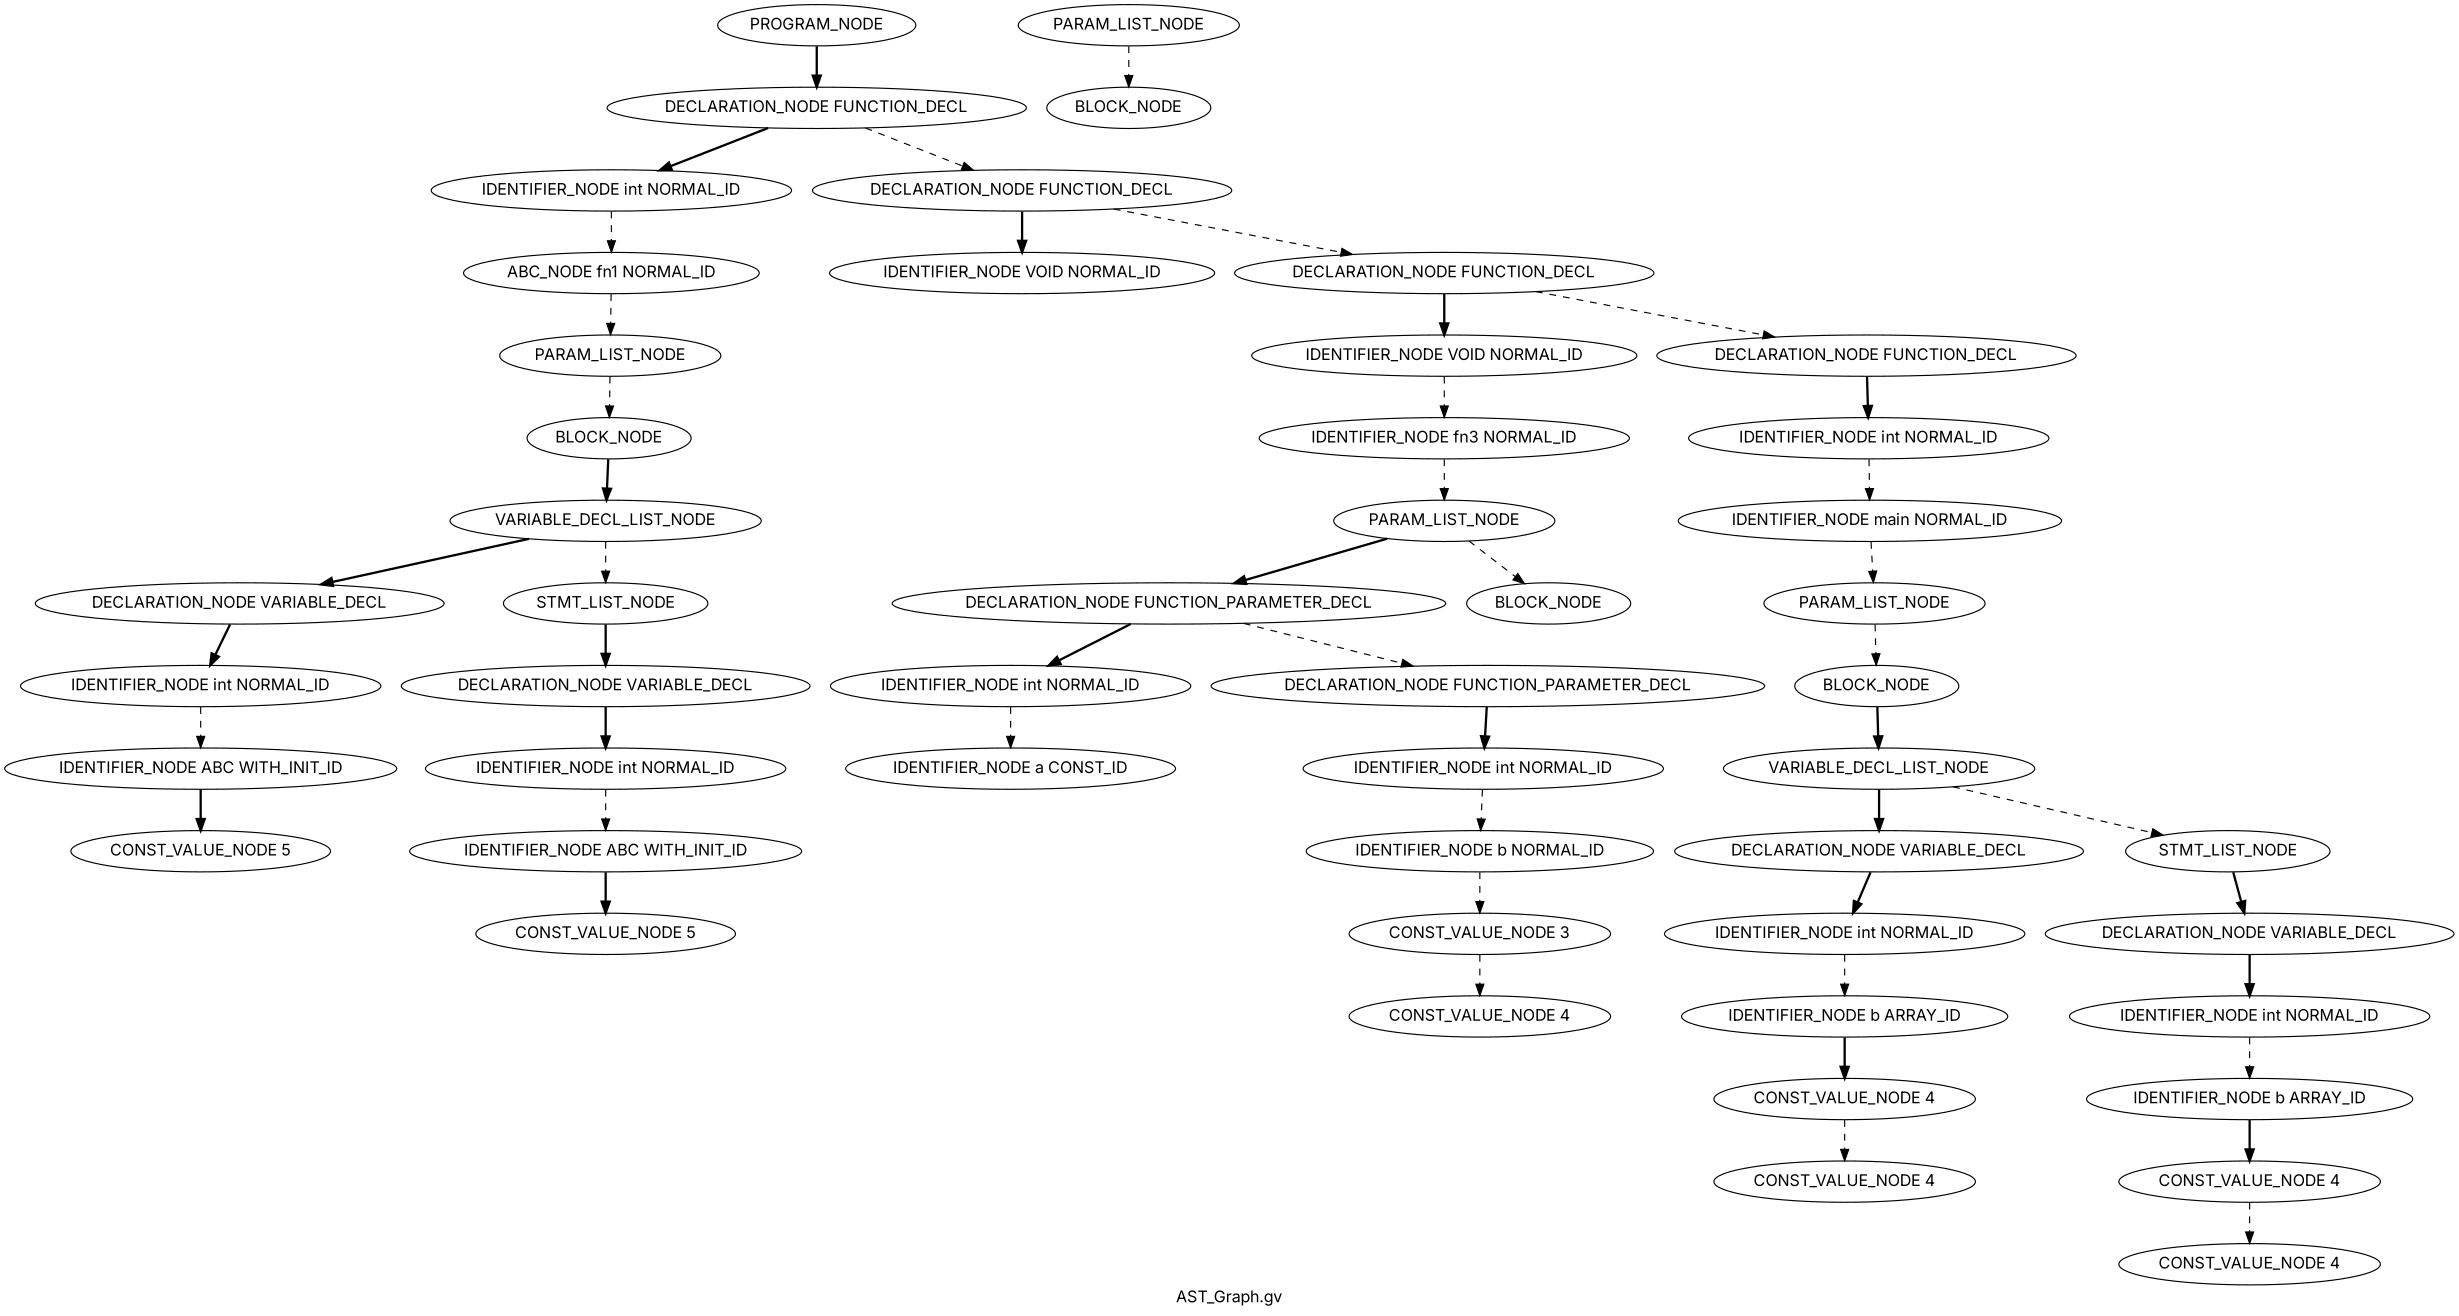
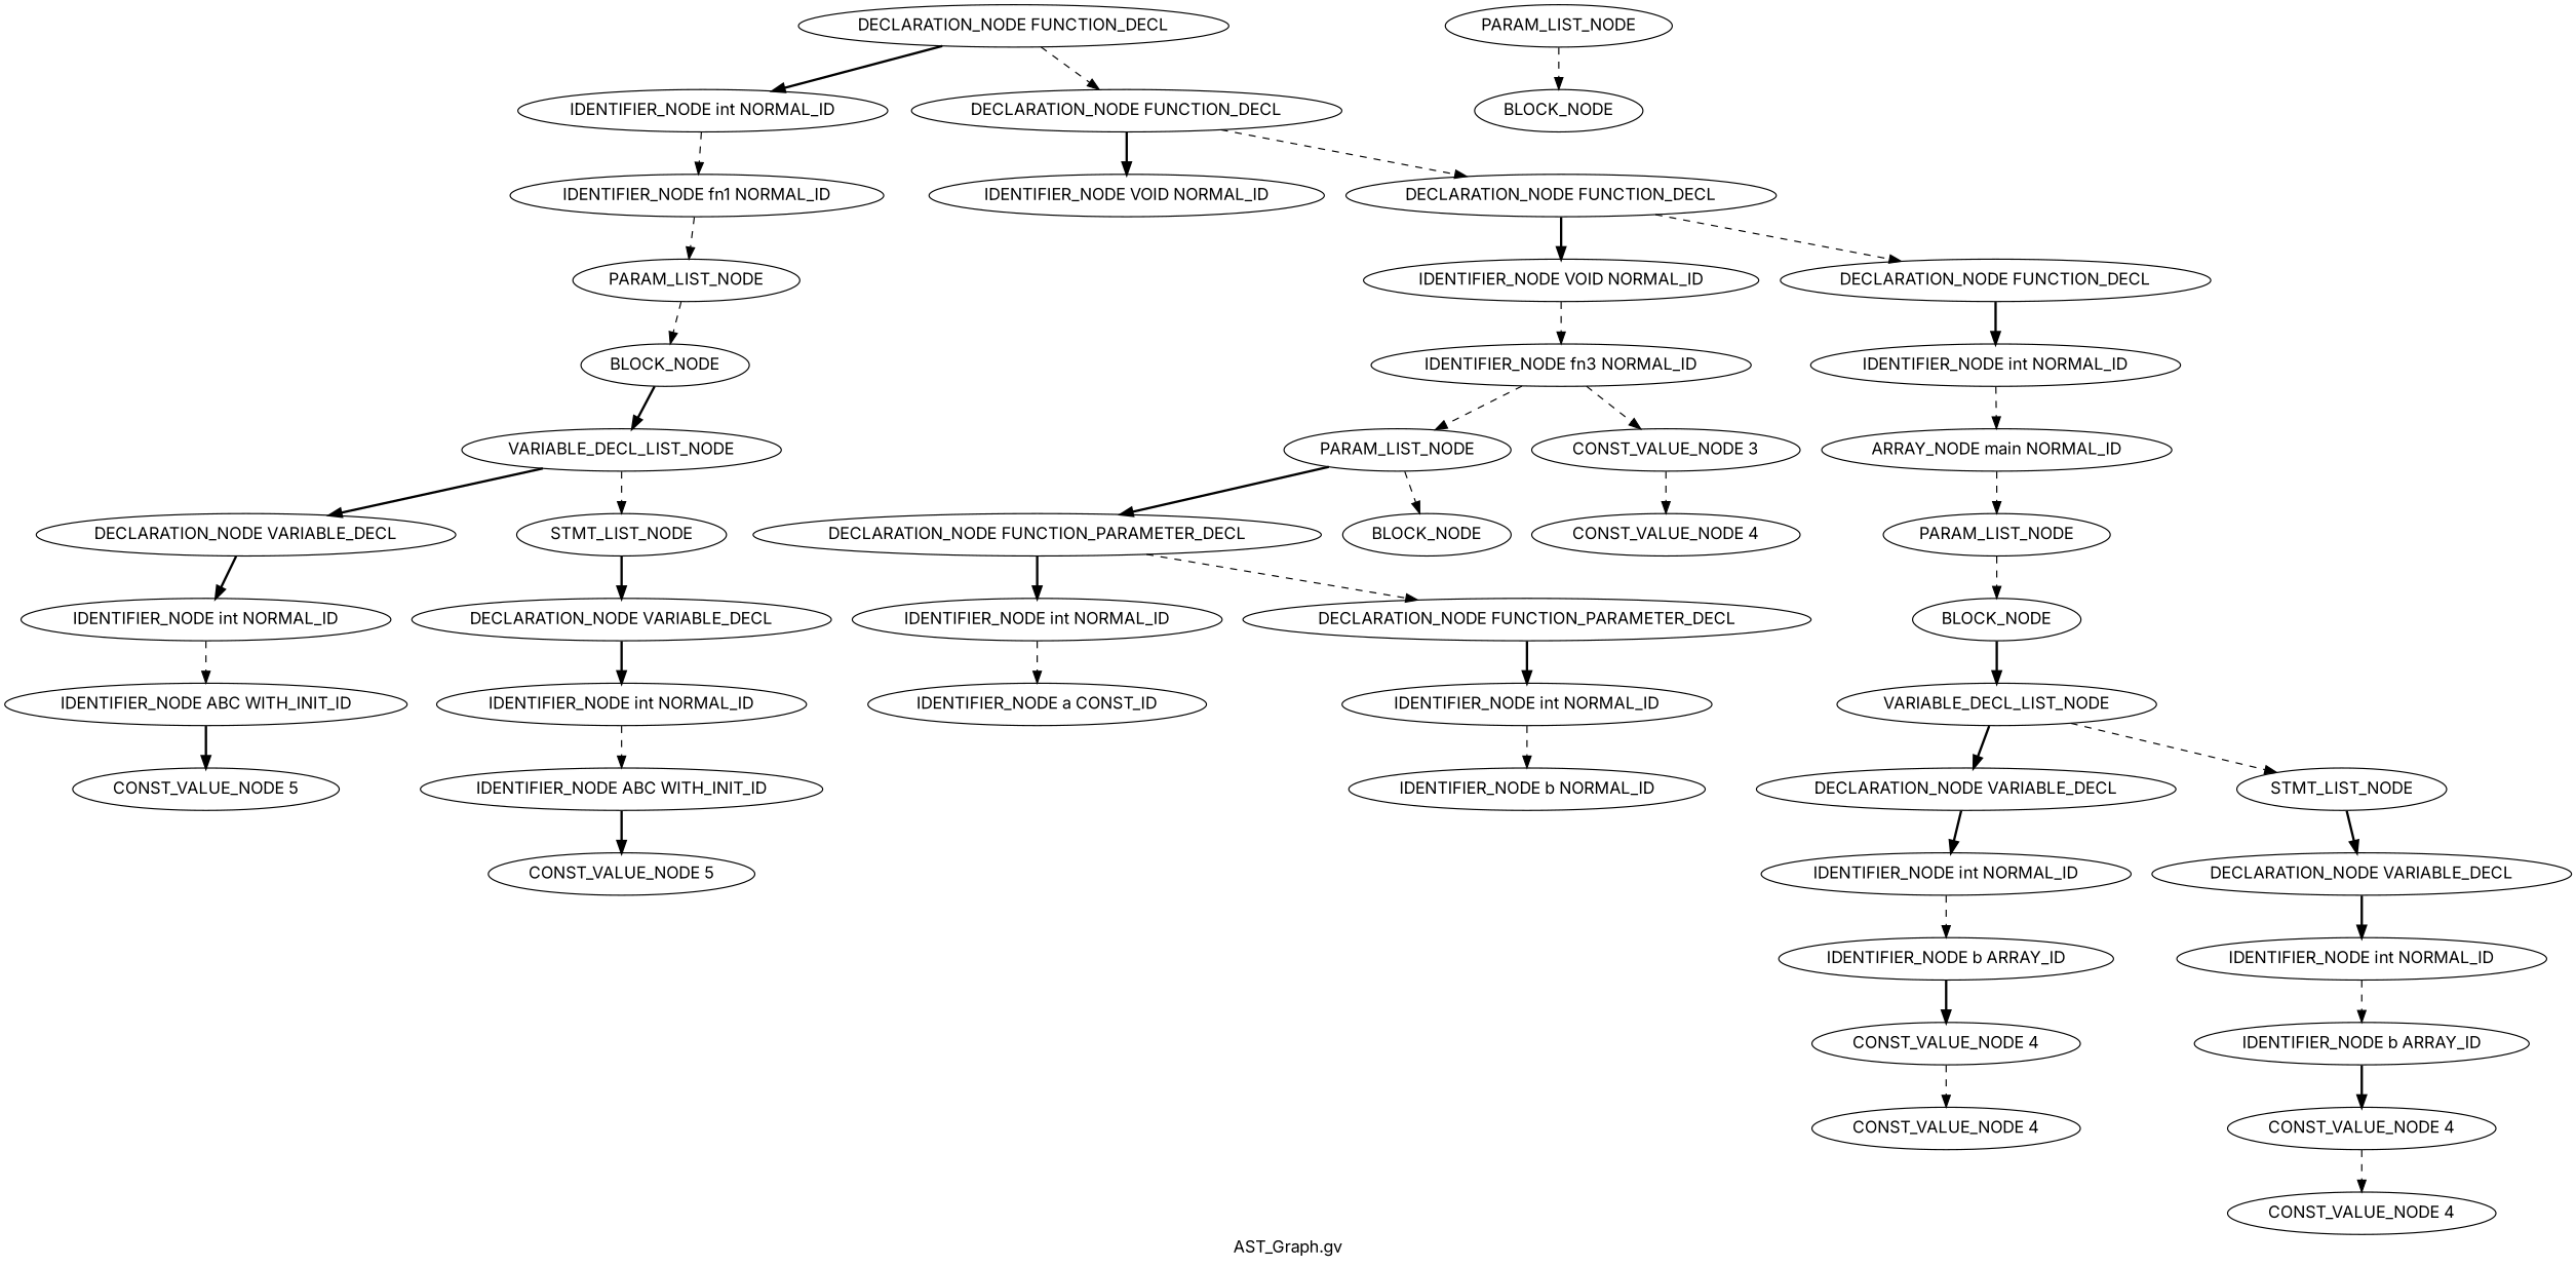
  digraph {
    fontname=Inter
    label="AST_Graph.gv"
    node [fontname=Inter]
    edge [fontname=Inter style=dashed]
-   n1 [label=PROGRAM_NODE]
    n2 [label="DECLARATION_NODE FUNCTION_DECL"]
    n3 [label="IDENTIFIER_NODE int NORMAL_ID"]
    n4 [label="DECLARATION_NODE FUNCTION_DECL"]
-   n5 [label="ABC_NODE fn1 NORMAL_ID"]
+   n5 [label="IDENTIFIER_NODE fn1 NORMAL_ID"]
    n6 [label="IDENTIFIER_NODE VOID NORMAL_ID"]
    n7 [label="DECLARATION_NODE FUNCTION_DECL"]
    n8 [label=PARAM_LIST_NODE]
    n9 [label=BLOCK_NODE]
    n10 [label=VARIABLE_DECL_LIST_NODE]
    n11 [label="DECLARATION_NODE VARIABLE_DECL"]
    n12 [label=STMT_LIST_NODE]
    n13 [label="IDENTIFIER_NODE int NORMAL_ID"]
    n14 [label="DECLARATION_NODE VARIABLE_DECL"]
    n15 [label="IDENTIFIER_NODE ABC WITH_INIT_ID"]
    n16 [label="CONST_VALUE_NODE 5"]
    n17 [label="IDENTIFIER_NODE int NORMAL_ID"]
    n18 [label="IDENTIFIER_NODE ABC WITH_INIT_ID"]
    n19 [label="CONST_VALUE_NODE 5"]
    n20 [label="IDENTIFIER_NODE VOID NORMAL_ID"]
    n21 [label="DECLARATION_NODE FUNCTION_DECL"]
    n22 [label=PARAM_LIST_NODE]
    n23 [label=BLOCK_NODE]
    n24 [label="IDENTIFIER_NODE fn3 NORMAL_ID"]
    n25 [label="IDENTIFIER_NODE int NORMAL_ID"]
    n26 [label=PARAM_LIST_NODE]
    n27 [label="DECLARATION_NODE FUNCTION_PARAMETER_DECL"]
    n28 [label=BLOCK_NODE]
    n29 [label="IDENTIFIER_NODE int NORMAL_ID"]
    n30 [label="DECLARATION_NODE FUNCTION_PARAMETER_DECL"]
    n31 [label="IDENTIFIER_NODE a CONST_ID"]
    n32 [label="IDENTIFIER_NODE int NORMAL_ID"]
    n33 [label="IDENTIFIER_NODE b NORMAL_ID"]
    n34 [label="CONST_VALUE_NODE 3"]
    n35 [label="CONST_VALUE_NODE 4"]
-   n36 [label="IDENTIFIER_NODE main NORMAL_ID"]
+   n36 [label="ARRAY_NODE main NORMAL_ID"]
    n37 [label=PARAM_LIST_NODE]
    n38 [label=BLOCK_NODE]
    n39 [label=VARIABLE_DECL_LIST_NODE]
    n40 [label="DECLARATION_NODE VARIABLE_DECL"]
    n41 [label=STMT_LIST_NODE]
    n42 [label="IDENTIFIER_NODE int NORMAL_ID"]
    n43 [label="DECLARATION_NODE VARIABLE_DECL"]
    n44 [label="IDENTIFIER_NODE b ARRAY_ID"]
    n45 [label="CONST_VALUE_NODE 4"]
    n46 [label="CONST_VALUE_NODE 4"]
    n47 [label="IDENTIFIER_NODE int NORMAL_ID"]
    n48 [label="IDENTIFIER_NODE b ARRAY_ID"]
    n49 [label="CONST_VALUE_NODE 4"]
    n50 [label="CONST_VALUE_NODE 4"]
-   n1 -> n2 [style=bold]
    n2 -> n3 [style=bold]
    n2 -> n4
    n3 -> n5
    n4 -> n6 [style=bold]
    n4 -> n7
    n5 -> n8
    n7 -> n20 [style=bold]
    n7 -> n21
    n8 -> n9
    n9 -> n10 [style=bold]
    n10 -> n11 [style=bold]
    n10 -> n12
    n11 -> n13 [style=bold]
    n12 -> n14 [style=bold]
    n13 -> n15
    n14 -> n17 [style=bold]
    n15 -> n16 [style=bold]
    n17 -> n18
    n18 -> n19 [style=bold]
    n20 -> n24
    n21 -> n25 [style=bold]
    n22 -> n23
    n24 -> n26
    n25 -> n36
    n26 -> n27 [style=bold]
    n26 -> n28
    n27 -> n29 [style=bold]
    n27 -> n30
    n29 -> n31
    n30 -> n32 [style=bold]
    n32 -> n33
-   n33 -> n34
+   n24 -> n34
    n34 -> n35
    n36 -> n37
    n37 -> n38
    n38 -> n39 [style=bold]
    n39 -> n40 [style=bold]
    n39 -> n41
    n40 -> n42 [style=bold]
    n41 -> n43 [style=bold]
    n42 -> n44
    n43 -> n47 [style=bold]
    n44 -> n45 [style=bold]
    n45 -> n46
    n47 -> n48
    n48 -> n49 [style=bold]
    n49 -> n50
  }
